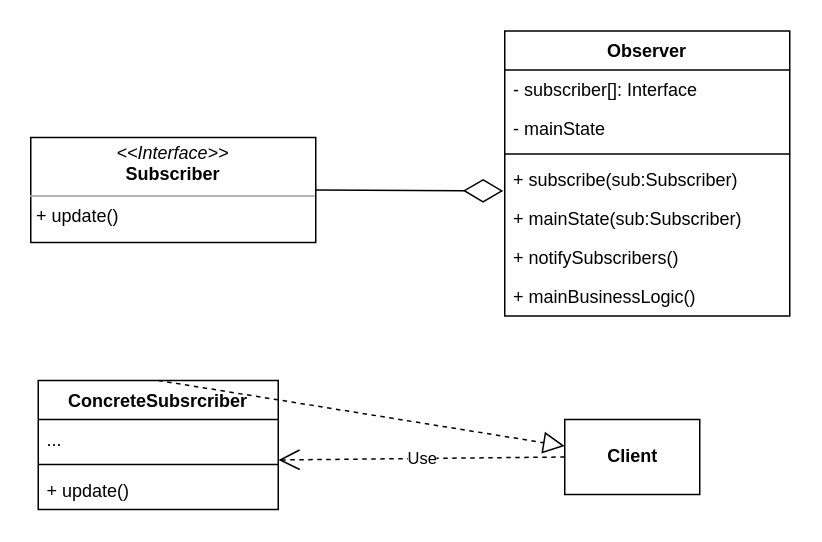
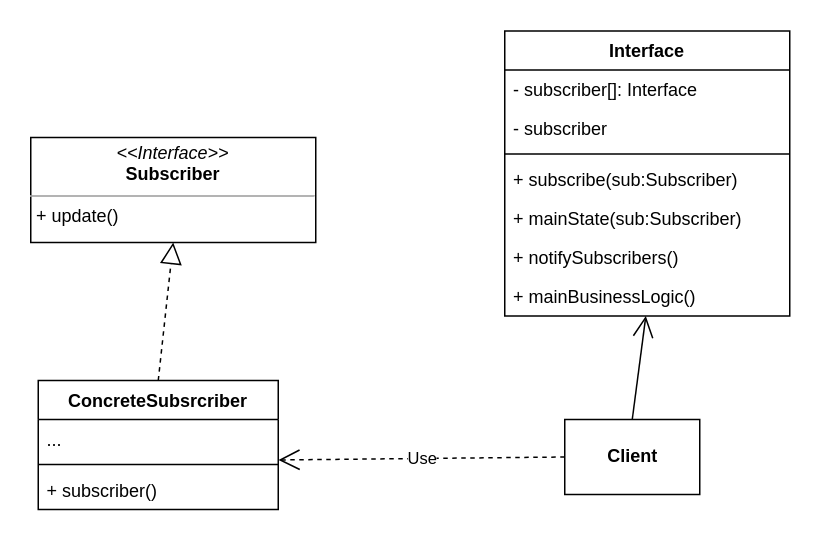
  <mxCell id="0" />
  <mxCell id="1" parent="0" />
- <mxCell id="2" value="Observer" style="swimlane;fontStyle=1;align=center;verticalAlign=top;childLayout=stackLayout;horizontal=1;startSize=26;horizontalStack=0;resizeParent=1;resizeParentMax=0;resizeLast=0;collapsible=1;marginBottom=0;" vertex="1" parent="1"><mxGeometry x="336" y="20" width="190" height="190" as="geometry" /></mxCell>
+ <mxCell id="2" value="Interface" style="swimlane;fontStyle=1;align=center;verticalAlign=top;childLayout=stackLayout;horizontal=1;startSize=26;horizontalStack=0;resizeParent=1;resizeParentMax=0;resizeLast=0;collapsible=1;marginBottom=0;" vertex="1" parent="1"><mxGeometry x="336" y="20" width="190" height="190" as="geometry" /></mxCell>
  <mxCell id="3" value="- subscriber[]: Interface" style="text;strokeColor=none;fillColor=none;align=left;verticalAlign=top;spacingLeft=4;spacingRight=4;overflow=hidden;rotatable=0;points=[[0,0.5],[1,0.5]];portConstraint=eastwest;" vertex="1" parent="2"><mxGeometry y="26" width="190" height="26" as="geometry" /></mxCell>
- <mxCell id="4" value="- mainState" style="text;strokeColor=none;fillColor=none;align=left;verticalAlign=top;spacingLeft=4;spacingRight=4;overflow=hidden;rotatable=0;points=[[0,0.5],[1,0.5]];portConstraint=eastwest;" vertex="1" parent="2"><mxGeometry y="52" width="190" height="26" as="geometry" /></mxCell>
+ <mxCell id="4" value="- subscriber" style="text;strokeColor=none;fillColor=none;align=left;verticalAlign=top;spacingLeft=4;spacingRight=4;overflow=hidden;rotatable=0;points=[[0,0.5],[1,0.5]];portConstraint=eastwest;" vertex="1" parent="2"><mxGeometry y="52" width="190" height="26" as="geometry" /></mxCell>
  <mxCell id="5" value="" style="line;strokeWidth=1;fillColor=none;align=left;verticalAlign=middle;spacingTop=-1;spacingLeft=3;spacingRight=3;rotatable=0;labelPosition=right;points=[];portConstraint=eastwest;strokeColor=inherit;" vertex="1" parent="2"><mxGeometry y="78" width="190" height="8" as="geometry" /></mxCell>
  <mxCell id="6" value="+ subscribe(sub:Subscriber)" style="text;strokeColor=none;fillColor=none;align=left;verticalAlign=top;spacingLeft=4;spacingRight=4;overflow=hidden;rotatable=0;points=[[0,0.5],[1,0.5]];portConstraint=eastwest;" vertex="1" parent="2"><mxGeometry y="86" width="190" height="26" as="geometry" /></mxCell>
  <mxCell id="7" value="+ mainState(sub:Subscriber)" style="text;strokeColor=none;fillColor=none;align=left;verticalAlign=top;spacingLeft=4;spacingRight=4;overflow=hidden;rotatable=0;points=[[0,0.5],[1,0.5]];portConstraint=eastwest;" vertex="1" parent="2"><mxGeometry y="112" width="190" height="26" as="geometry" /></mxCell>
  <mxCell id="8" value="+ notifySubscribers()" style="text;strokeColor=none;fillColor=none;align=left;verticalAlign=top;spacingLeft=4;spacingRight=4;overflow=hidden;rotatable=0;points=[[0,0.5],[1,0.5]];portConstraint=eastwest;" vertex="1" parent="2"><mxGeometry y="138" width="190" height="26" as="geometry" /></mxCell>
  <mxCell id="9" value="+ mainBusinessLogic()" style="text;strokeColor=none;fillColor=none;align=left;verticalAlign=top;spacingLeft=4;spacingRight=4;overflow=hidden;rotatable=0;points=[[0,0.5],[1,0.5]];portConstraint=eastwest;" vertex="1" parent="2"><mxGeometry y="164" width="190" height="26" as="geometry" /></mxCell>
  <mxCell id="10" value="&lt;p style=&quot;margin:0px;margin-top:4px;text-align:center;&quot;&gt;&lt;i&gt;&amp;lt;&amp;lt;Interface&amp;gt;&amp;gt;&lt;/i&gt;&lt;br&gt;&lt;b&gt;Subscriber&lt;/b&gt;&lt;/p&gt;&lt;hr size=&quot;1&quot;&gt;&lt;p style=&quot;margin:0px;margin-left:4px;&quot;&gt;+ update()&lt;br&gt;&lt;/p&gt;" style="verticalAlign=top;align=left;overflow=fill;fontSize=12;fontFamily=Helvetica;html=1;" vertex="1" parent="1"><mxGeometry x="20" y="91" width="190" height="70" as="geometry" /></mxCell>
  <mxCell id="11" value="ConcreteSubsrcriber" style="swimlane;fontStyle=1;align=center;verticalAlign=top;childLayout=stackLayout;horizontal=1;startSize=26;horizontalStack=0;resizeParent=1;resizeParentMax=0;resizeLast=0;collapsible=1;marginBottom=0;" vertex="1" parent="1"><mxGeometry x="25" y="253" width="160" height="86" as="geometry" /></mxCell>
  <mxCell id="12" value="..." style="text;strokeColor=none;fillColor=none;align=left;verticalAlign=top;spacingLeft=4;spacingRight=4;overflow=hidden;rotatable=0;points=[[0,0.5],[1,0.5]];portConstraint=eastwest;" vertex="1" parent="11"><mxGeometry y="26" width="160" height="26" as="geometry" /></mxCell>
  <mxCell id="13" value="" style="line;strokeWidth=1;fillColor=none;align=left;verticalAlign=middle;spacingTop=-1;spacingLeft=3;spacingRight=3;rotatable=0;labelPosition=right;points=[];portConstraint=eastwest;strokeColor=inherit;" vertex="1" parent="11"><mxGeometry y="52" width="160" height="8" as="geometry" /></mxCell>
- <mxCell id="14" value="+ update()" style="text;strokeColor=none;fillColor=none;align=left;verticalAlign=top;spacingLeft=4;spacingRight=4;overflow=hidden;rotatable=0;points=[[0,0.5],[1,0.5]];portConstraint=eastwest;" vertex="1" parent="11"><mxGeometry y="60" width="160" height="26" as="geometry" /></mxCell>
- <mxCell id="15" value="" style="endArrow=block;dashed=1;endFill=0;endSize=12;html=1;rounded=0;exitX=0.5;exitY=0;exitDx=0;exitDy=0;" edge="1" parent="1" source="11" target="17"><mxGeometry width="160" relative="1" as="geometry"><mxPoint x="111" y="201" as="sourcePoint" /><mxPoint x="271" y="201" as="targetPoint" /></mxGeometry></mxCell>
- <mxCell id="16" value="" style="endArrow=diamondThin;endFill=0;endSize=24;html=1;rounded=0;exitX=1;exitY=0.5;exitDx=0;exitDy=0;entryX=-0.005;entryY=0.792;entryDx=0;entryDy=0;entryPerimeter=0;" edge="1" parent="1" source="10" target="6"><mxGeometry width="160" relative="1" as="geometry"><mxPoint x="230" y="-39" as="sourcePoint" /><mxPoint x="390" y="-39" as="targetPoint" /></mxGeometry></mxCell>
+ <mxCell id="14" value="+ subscriber()" style="text;strokeColor=none;fillColor=none;align=left;verticalAlign=top;spacingLeft=4;spacingRight=4;overflow=hidden;rotatable=0;points=[[0,0.5],[1,0.5]];portConstraint=eastwest;" vertex="1" parent="11"><mxGeometry y="60" width="160" height="26" as="geometry" /></mxCell>
+ <mxCell id="15" value="" style="endArrow=block;dashed=1;endFill=0;endSize=12;html=1;rounded=0;exitX=0.5;exitY=0;exitDx=0;exitDy=0;entryX=0.5;entryY=1;entryDx=0;entryDy=0;" edge="1" parent="1" source="11" target="10"><mxGeometry width="160" relative="1" as="geometry"><mxPoint x="111" y="201" as="sourcePoint" /><mxPoint x="271" y="201" as="targetPoint" /></mxGeometry></mxCell>
  <mxCell id="17" value="Client" style="html=1;fontStyle=1" vertex="1" parent="1"><mxGeometry x="376" y="279" width="90" height="50" as="geometry" /></mxCell>
  <mxCell id="18" value="Use" style="endArrow=open;endSize=12;dashed=1;html=1;rounded=0;exitX=0;exitY=0.5;exitDx=0;exitDy=0;entryX=1.001;entryY=1.038;entryDx=0;entryDy=0;entryPerimeter=0;" edge="1" parent="1" source="17" target="12"><mxGeometry width="160" relative="1" as="geometry"><mxPoint x="286" y="375" as="sourcePoint" /><mxPoint x="446" y="375" as="targetPoint" /></mxGeometry></mxCell>
+ <mxCell id="19" value="" style="endArrow=open;endFill=1;endSize=12;html=1;rounded=0;exitX=0.5;exitY=0;exitDx=0;exitDy=0;entryX=0.495;entryY=1;entryDx=0;entryDy=0;entryPerimeter=0;" edge="1" parent="1" source="17" target="9"><mxGeometry width="160" relative="1" as="geometry"><mxPoint x="546" y="245" as="sourcePoint" /><mxPoint x="706" y="245" as="targetPoint" /></mxGeometry></mxCell>
